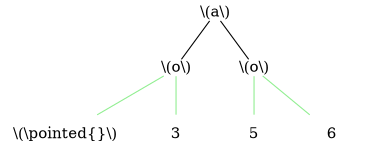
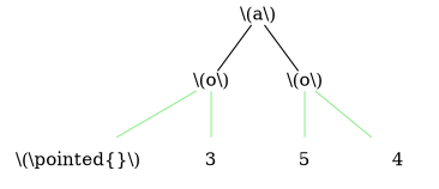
  graph {
    node [shape=none]
    edge [color=lightgreen]
    n1 [label="\\(a\\)" shape=plain]
    n2 [label="\\(o\\)" shape=plain]
    n3 [label="\\(o\\)" shape=plain]
    n4 [label="\\(\\pointed{}\\)"]
    3
    5
-   6
+   6 [label=4]
    n1 -- n2 [color=""]
    n1 -- n3 [color=""]
    n2 -- n4
    n2 -- 3
    n3 -- 5
    n3 -- 6
  }
